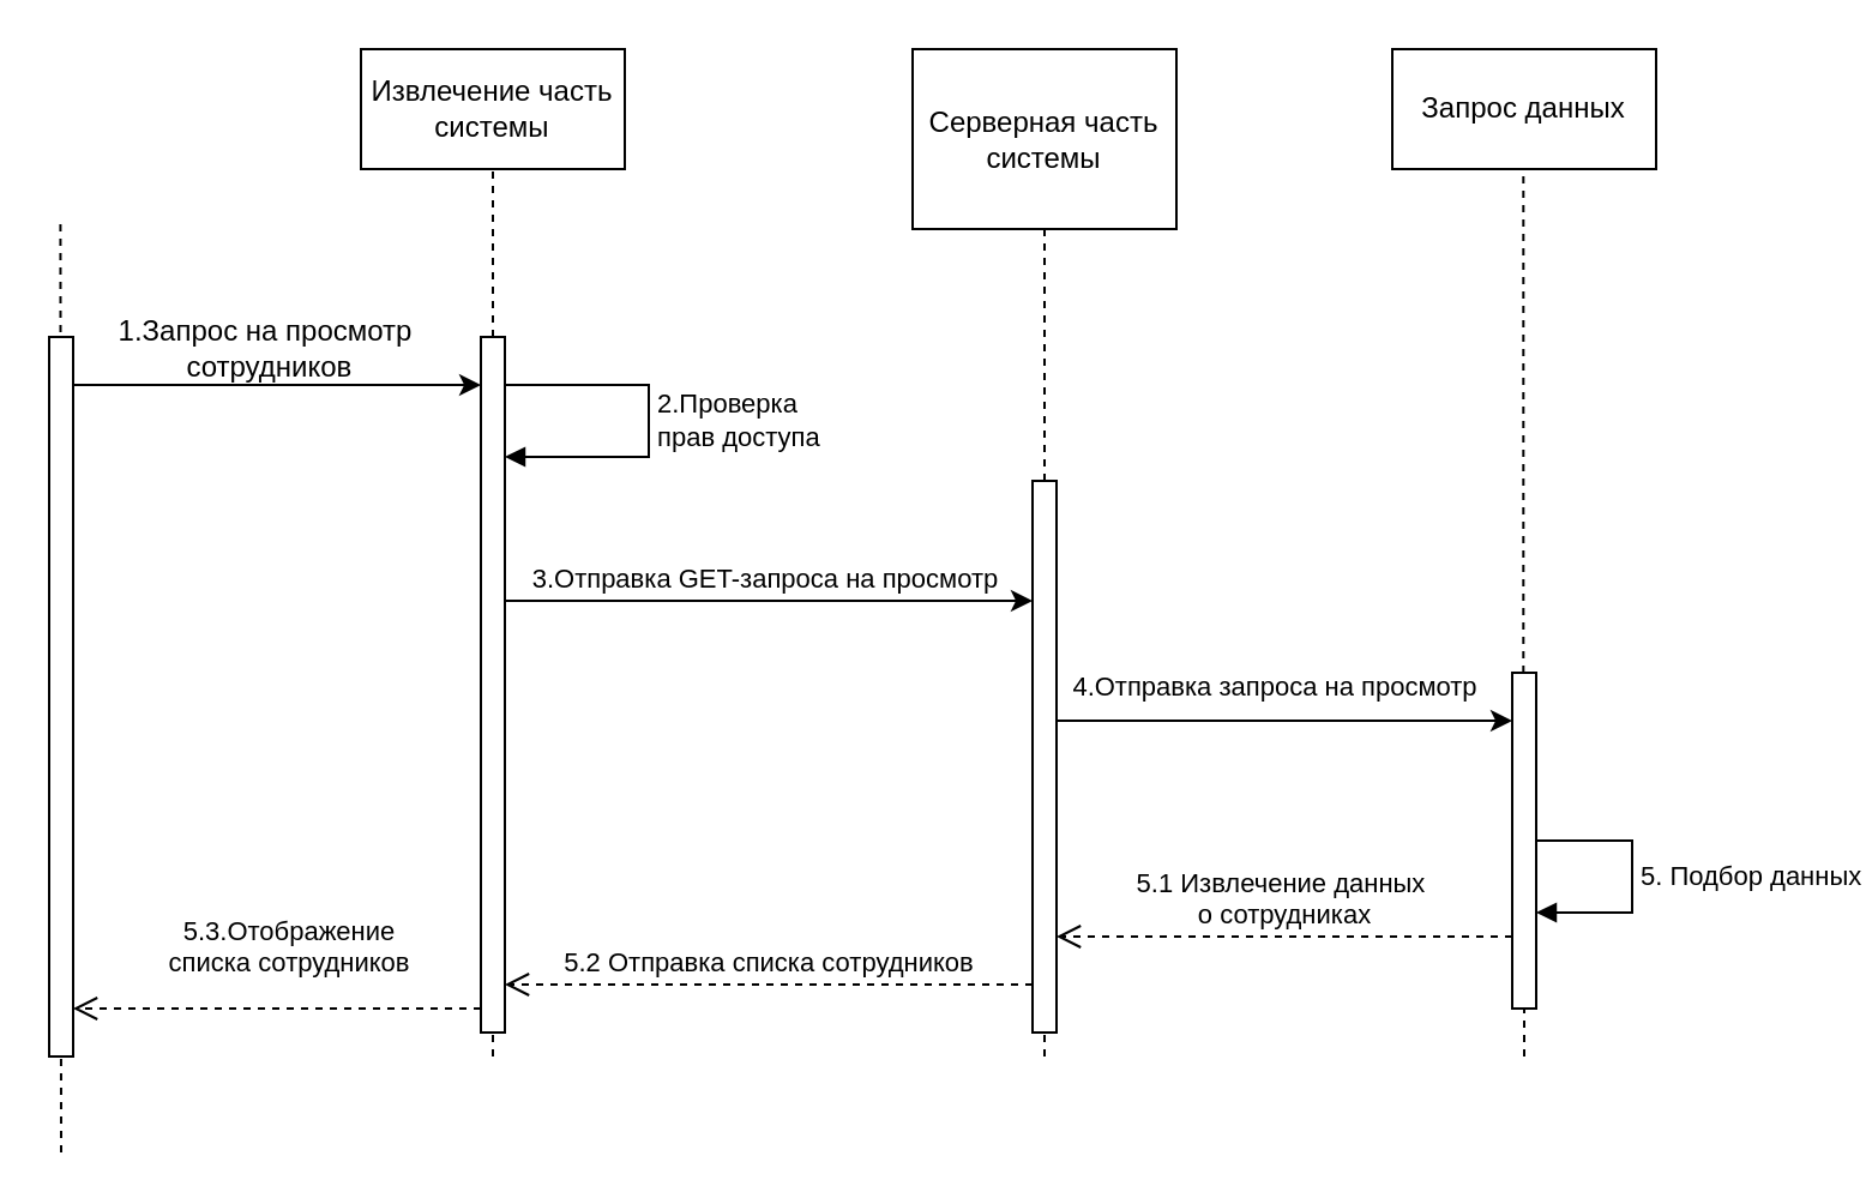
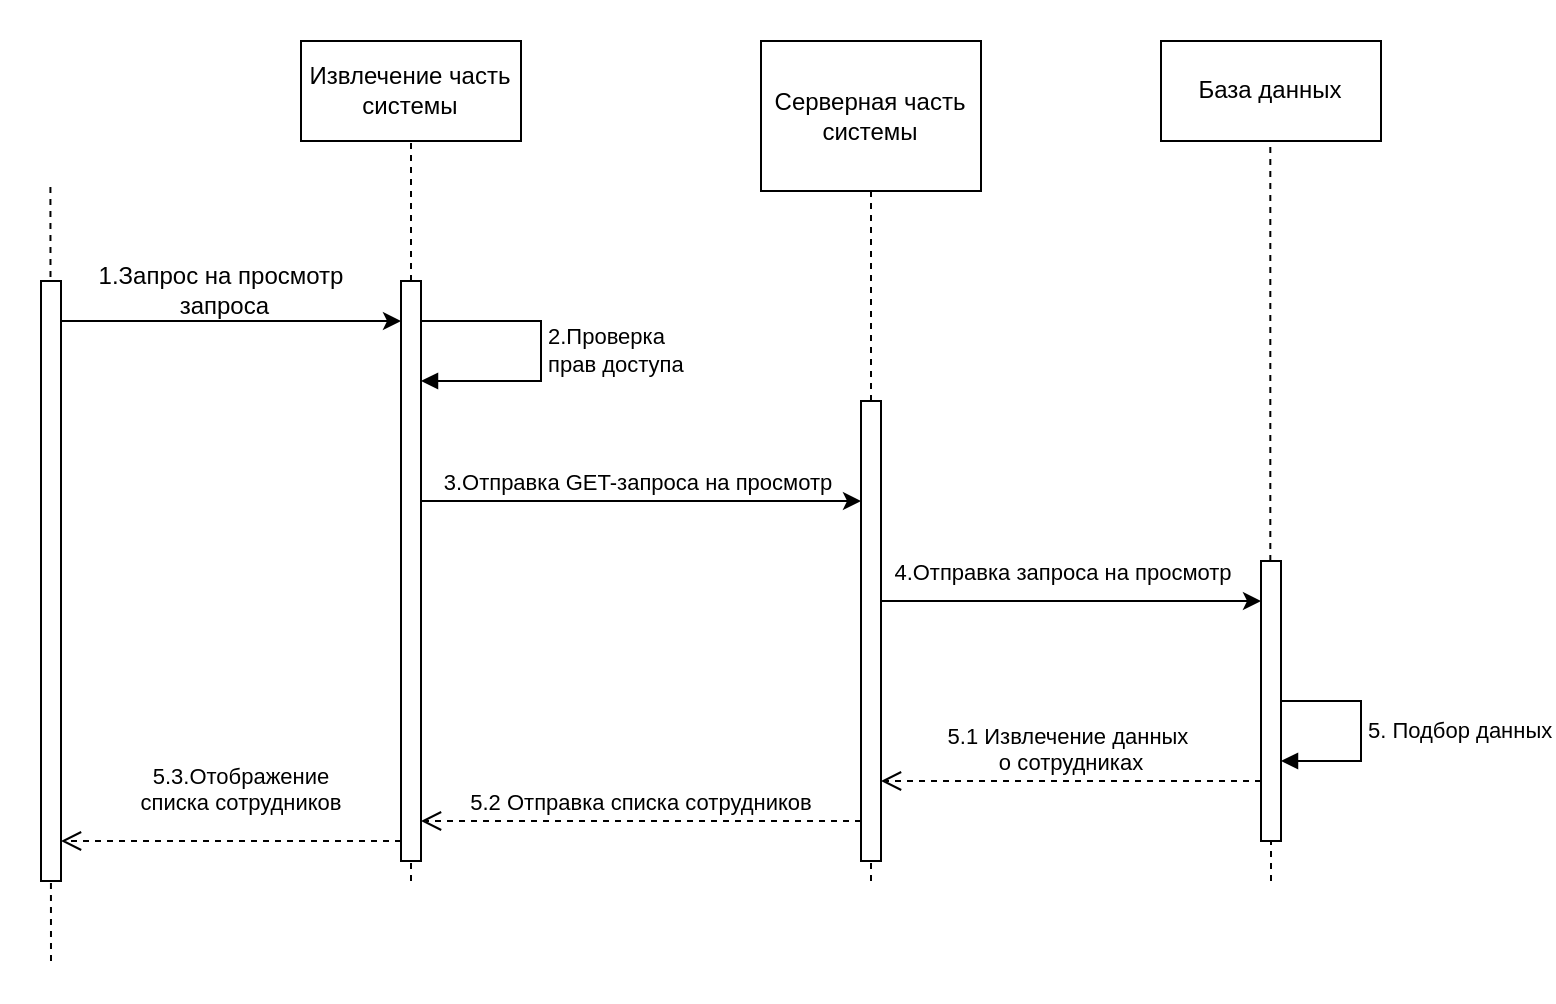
  <mxCell id="0" />
  <mxCell id="1" parent="0" />
  <mxCell id="2" value="" style="endArrow=none;dashed=1;html=1;rounded=0;" edge="1" parent="1"><mxGeometry width="50" height="50" relative="1" as="geometry"><mxPoint x="25" y="480" as="sourcePoint" /><mxPoint x="24.71" y="90" as="targetPoint" /></mxGeometry></mxCell>
  <mxCell id="3" value="Извлечение часть&lt;br&gt;системы" style="html=1;whiteSpace=wrap;" vertex="1" parent="1"><mxGeometry x="150" y="20" width="110" height="50" as="geometry" /></mxCell>
  <mxCell id="4" value="" style="endArrow=none;dashed=1;html=1;rounded=0;entryX=0.5;entryY=1;entryDx=0;entryDy=0;" edge="1" parent="1" target="3"><mxGeometry width="50" height="50" relative="1" as="geometry"><mxPoint x="205" y="440" as="sourcePoint" /><mxPoint x="254.66" y="80" as="targetPoint" /><Array as="points"><mxPoint x="205" y="100" /></Array></mxGeometry></mxCell>
  <mxCell id="5" value="" style="endArrow=none;dashed=1;html=1;rounded=0;" edge="1" parent="1" target="6"><mxGeometry width="50" height="50" relative="1" as="geometry"><mxPoint x="25" y="230" as="sourcePoint" /><mxPoint x="24.71" y="90" as="targetPoint" /></mxGeometry></mxCell>
  <mxCell id="6" value="" style="html=1;points=[[0,0,0,0,5],[0,1,0,0,-5],[1,0,0,0,5],[1,1,0,0,-5]];perimeter=orthogonalPerimeter;outlineConnect=0;targetShapes=umlLifeline;portConstraint=eastwest;newEdgeStyle={&quot;curved&quot;:0,&quot;rounded&quot;:0};" vertex="1" parent="1"><mxGeometry x="20" y="140" width="10" height="300" as="geometry" /></mxCell>
  <mxCell id="7" value="" style="html=1;points=[[0,0,0,0,5],[0,1,0,0,-5],[1,0,0,0,5],[1,1,0,0,-5]];perimeter=orthogonalPerimeter;outlineConnect=0;targetShapes=umlLifeline;portConstraint=eastwest;newEdgeStyle={&quot;curved&quot;:0,&quot;rounded&quot;:0};" vertex="1" parent="1"><mxGeometry x="200" y="140" width="10" height="290" as="geometry" /></mxCell>
  <mxCell id="8" value="" style="endArrow=classic;html=1;rounded=0;" edge="1" parent="1"><mxGeometry width="50" height="50" relative="1" as="geometry"><mxPoint x="30" y="160" as="sourcePoint" /><mxPoint x="200" y="160" as="targetPoint" /></mxGeometry></mxCell>
- <mxCell id="9" value="1.Запрос на просмотр&lt;div&gt;&amp;nbsp;сотрудников&lt;/div&gt;" style="text;html=1;align=center;verticalAlign=middle;resizable=0;points=[];autosize=1;strokeColor=none;fillColor=none;" vertex="1" parent="1"><mxGeometry x="35" y="125" width="150" height="40" as="geometry" /></mxCell>
+ <mxCell id="9" value="1.Запрос на просмотр&lt;div&gt;&amp;nbsp;запроса&lt;/div&gt;" style="text;html=1;align=center;verticalAlign=middle;resizable=0;points=[];autosize=1;strokeColor=none;fillColor=none;" vertex="1" parent="1"><mxGeometry x="35" y="125" width="150" height="40" as="geometry" /></mxCell>
  <mxCell id="10" value="2.Проверка&amp;nbsp;&lt;div&gt;прав доступа&lt;/div&gt;" style="html=1;align=left;spacingLeft=2;endArrow=block;rounded=0;edgeStyle=orthogonalEdgeStyle;curved=0;rounded=0;" edge="1" parent="1"><mxGeometry x="-0.005" relative="1" as="geometry"><mxPoint x="210" y="160" as="sourcePoint" /><Array as="points"><mxPoint x="270" y="160" /><mxPoint x="270" y="190" /></Array><mxPoint x="210" y="190" as="targetPoint" /><mxPoint as="offset" /></mxGeometry></mxCell>
  <mxCell id="11" value="Серверная часть системы" style="html=1;whiteSpace=wrap;" vertex="1" parent="1"><mxGeometry x="380" y="20" width="110" height="75" as="geometry" /></mxCell>
  <mxCell id="12" value="" style="endArrow=none;dashed=1;html=1;rounded=0;entryX=0.5;entryY=1;entryDx=0;entryDy=0;" edge="1" parent="1" target="11"><mxGeometry width="50" height="50" relative="1" as="geometry"><mxPoint x="435" y="440" as="sourcePoint" /><mxPoint x="215" y="80" as="targetPoint" /><Array as="points" /></mxGeometry></mxCell>
  <mxCell id="13" value="" style="html=1;points=[[0,0,0,0,5],[0,1,0,0,-5],[1,0,0,0,5],[1,1,0,0,-5]];perimeter=orthogonalPerimeter;outlineConnect=0;targetShapes=umlLifeline;portConstraint=eastwest;newEdgeStyle={&quot;curved&quot;:0,&quot;rounded&quot;:0};" vertex="1" parent="1"><mxGeometry x="430" y="200" width="10" height="230" as="geometry" /></mxCell>
  <mxCell id="14" value="" style="endArrow=classic;html=1;rounded=0;" edge="1" parent="1"><mxGeometry width="50" height="50" relative="1" as="geometry"><mxPoint x="210" y="250" as="sourcePoint" /><mxPoint x="430" y="250" as="targetPoint" /></mxGeometry></mxCell>
  <mxCell id="15" value="3.Отправка GET-запроса на просмотр&amp;nbsp;" style="edgeLabel;html=1;align=center;verticalAlign=middle;resizable=0;points=[];" vertex="1" connectable="0" parent="14"><mxGeometry x="0.131" y="1" relative="1" as="geometry"><mxPoint x="-15" y="-9" as="offset" /></mxGeometry></mxCell>
  <mxCell id="16" value="5. Подбор данных" style="html=1;align=left;spacingLeft=2;endArrow=block;rounded=0;edgeStyle=orthogonalEdgeStyle;curved=0;rounded=0;" edge="1" parent="1"><mxGeometry x="-0.005" relative="1" as="geometry"><mxPoint x="640" y="350" as="sourcePoint" /><Array as="points"><mxPoint x="680" y="350" /><mxPoint x="680" y="380" /></Array><mxPoint x="640" y="380" as="targetPoint" /><mxPoint as="offset" /></mxGeometry></mxCell>
- <mxCell id="17" value="Запрос данных" style="html=1;whiteSpace=wrap;" vertex="1" parent="1"><mxGeometry x="580" y="20" width="110" height="50" as="geometry" /></mxCell>
+ <mxCell id="17" value="База данных" style="html=1;whiteSpace=wrap;" vertex="1" parent="1"><mxGeometry x="580" y="20" width="110" height="50" as="geometry" /></mxCell>
  <mxCell id="18" value="" style="endArrow=none;dashed=1;html=1;rounded=0;entryX=0.5;entryY=1;entryDx=0;entryDy=0;" edge="1" parent="1" source="23"><mxGeometry width="50" height="50" relative="1" as="geometry"><mxPoint x="635" y="440" as="sourcePoint" /><mxPoint x="634.66" y="70" as="targetPoint" /><Array as="points" /></mxGeometry></mxCell>
  <mxCell id="19" value="" style="endArrow=classic;html=1;rounded=0;" edge="1" parent="1"><mxGeometry width="50" height="50" relative="1" as="geometry"><mxPoint x="440" y="300" as="sourcePoint" /><mxPoint x="630" y="300" as="targetPoint" /></mxGeometry></mxCell>
  <mxCell id="20" value="4.Отправка запроса на просмотр" style="edgeLabel;html=1;align=center;verticalAlign=middle;resizable=0;points=[];" vertex="1" connectable="0" parent="19"><mxGeometry x="0.194" relative="1" as="geometry"><mxPoint x="-23" y="-15" as="offset" /></mxGeometry></mxCell>
  <mxCell id="21" value="5.1 Извлечение данных&amp;nbsp;&lt;div&gt;о сотрудниках&lt;/div&gt;" style="html=1;verticalAlign=bottom;endArrow=open;dashed=1;endSize=8;curved=0;rounded=0;" edge="1" parent="1"><mxGeometry relative="1" as="geometry"><mxPoint x="630" y="390" as="sourcePoint" /><mxPoint x="440" y="390" as="targetPoint" /><Array as="points"><mxPoint x="580" y="390" /></Array></mxGeometry></mxCell>
  <mxCell id="22" value="" style="endArrow=none;dashed=1;html=1;rounded=0;entryX=0.5;entryY=1;entryDx=0;entryDy=0;" edge="1" parent="1" target="23"><mxGeometry width="50" height="50" relative="1" as="geometry"><mxPoint x="635" y="440" as="sourcePoint" /><mxPoint x="634.66" y="70" as="targetPoint" /><Array as="points" /></mxGeometry></mxCell>
  <mxCell id="23" value="" style="html=1;points=[[0,0,0,0,5],[0,1,0,0,-5],[1,0,0,0,5],[1,1,0,0,-5]];perimeter=orthogonalPerimeter;outlineConnect=0;targetShapes=umlLifeline;portConstraint=eastwest;newEdgeStyle={&quot;curved&quot;:0,&quot;rounded&quot;:0};" vertex="1" parent="1"><mxGeometry x="630" y="280" width="10" height="140" as="geometry" /></mxCell>
  <mxCell id="24" value="5.2 Отправка списка сотрудников" style="html=1;verticalAlign=bottom;endArrow=open;dashed=1;endSize=8;curved=0;rounded=0;" edge="1" parent="1"><mxGeometry relative="1" as="geometry"><mxPoint x="430" y="410" as="sourcePoint" /><mxPoint x="210" y="410" as="targetPoint" /></mxGeometry></mxCell>
  <mxCell id="25" value="5.3.Отображение&lt;div&gt;списка сотрудников&lt;/div&gt;" style="html=1;verticalAlign=bottom;endArrow=open;dashed=1;endSize=8;curved=0;rounded=0;" edge="1" parent="1"><mxGeometry x="-0.059" y="-10" relative="1" as="geometry"><mxPoint x="200" y="420" as="sourcePoint" /><mxPoint x="30" y="420" as="targetPoint" /><mxPoint as="offset" /></mxGeometry></mxCell>
